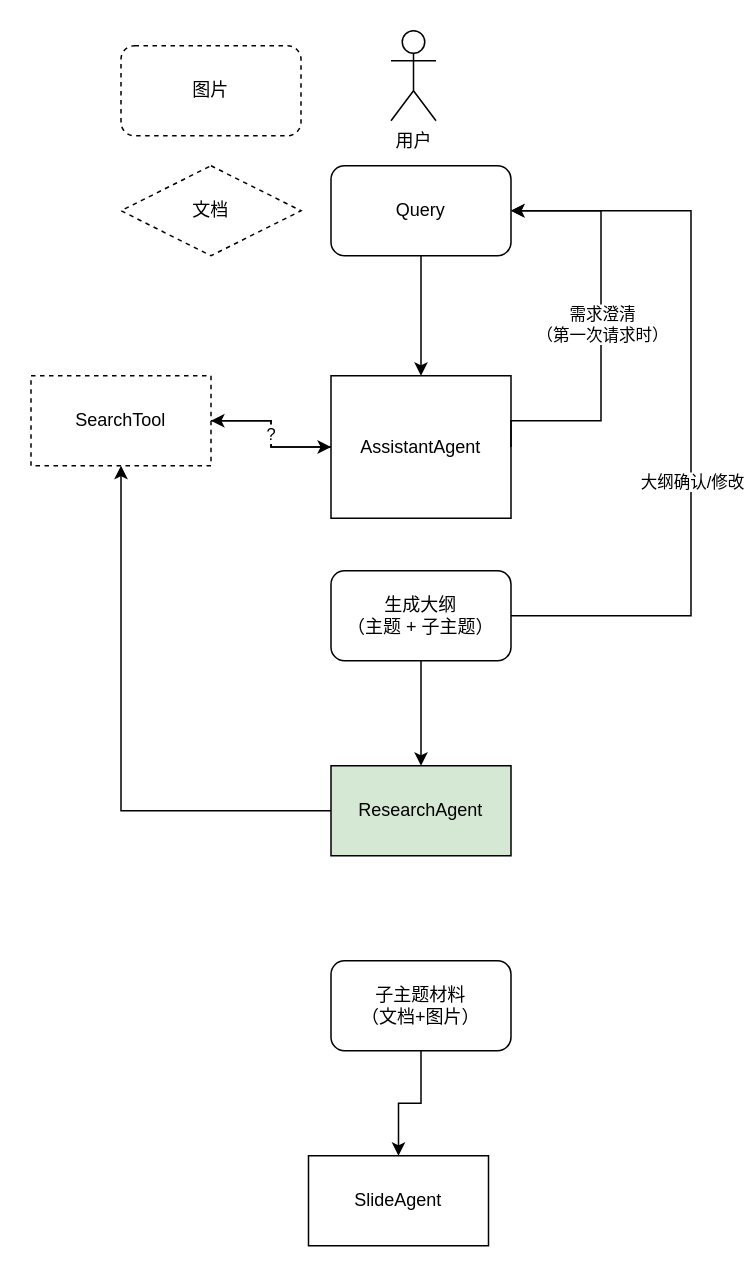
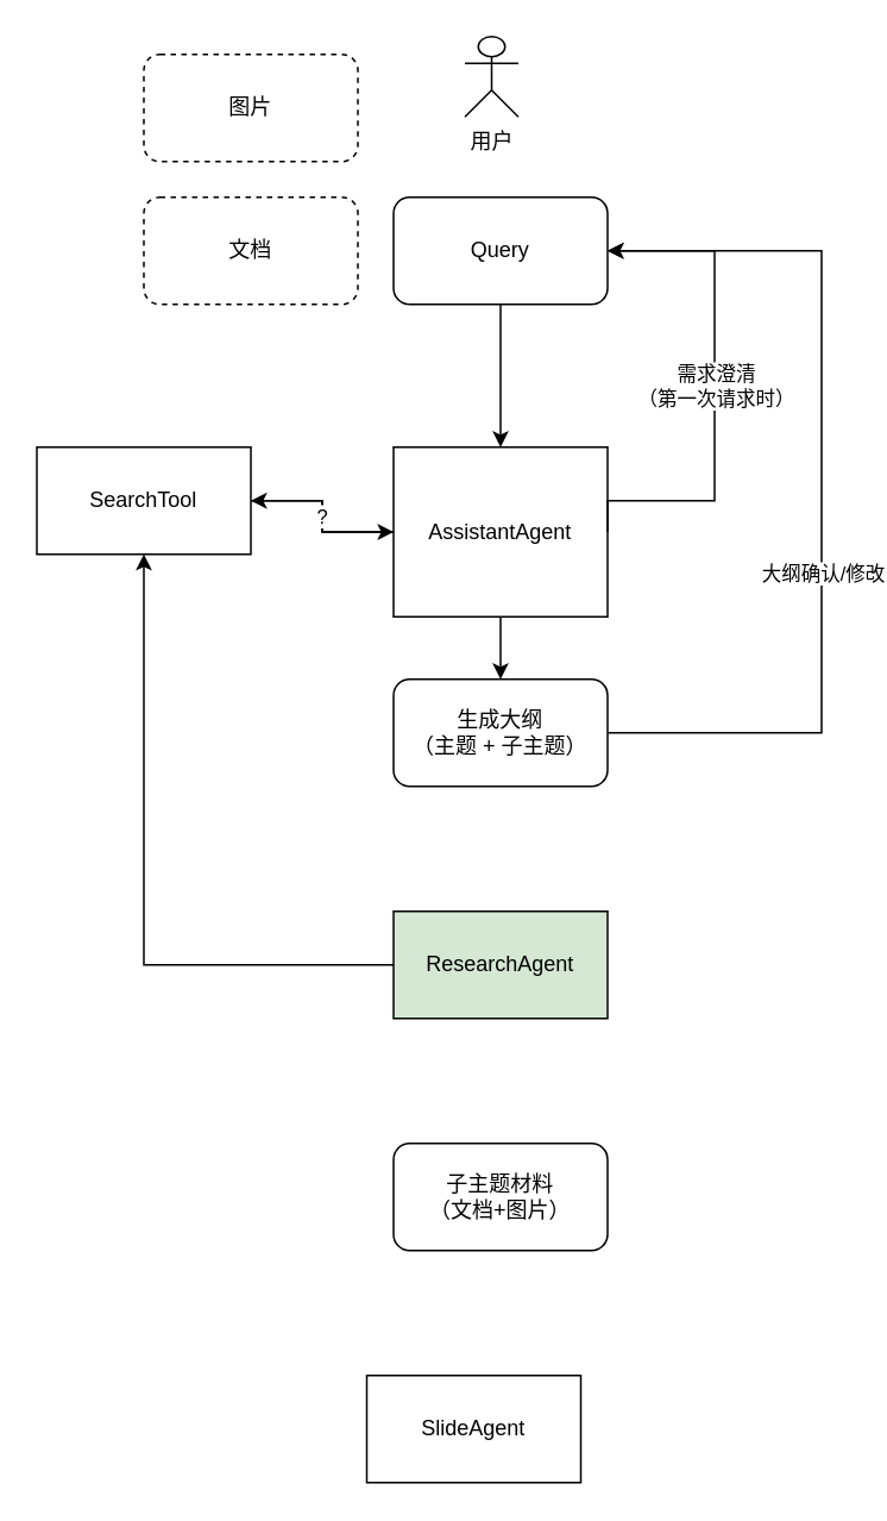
  <mxCell id="0" />
  <mxCell id="1" parent="0" />
  <mxCell id="2" style="edgeStyle=orthogonalEdgeStyle;rounded=0;orthogonalLoop=1;jettySize=auto;html=1;" edge="1" parent="1" source="3" target="6"><mxGeometry relative="1" as="geometry" /></mxCell>
  <mxCell id="3" value="Query" style="rounded=1;whiteSpace=wrap;html=1;" vertex="1" parent="1"><mxGeometry x="220" y="110" width="120" height="60" as="geometry" /></mxCell>
+ <mxCell id="4" value="" style="edgeStyle=orthogonalEdgeStyle;rounded=0;orthogonalLoop=1;jettySize=auto;html=1;" edge="1" parent="1" source="6" target="18"><mxGeometry relative="1" as="geometry" /></mxCell>
  <mxCell id="5" style="edgeStyle=orthogonalEdgeStyle;rounded=0;orthogonalLoop=1;jettySize=auto;html=1;entryX=1;entryY=0.5;entryDx=0;entryDy=0;" edge="1" parent="1" source="6" target="20"><mxGeometry relative="1" as="geometry" /></mxCell>
  <mxCell id="6" value="AssistantAgent" style="rounded=0;whiteSpace=wrap;html=1;" vertex="1" parent="1"><mxGeometry x="220" y="250" width="120" height="95" as="geometry" /></mxCell>
  <mxCell id="7" value="" style="edgeStyle=orthogonalEdgeStyle;rounded=0;orthogonalLoop=1;jettySize=auto;html=1;" edge="1" parent="1" source="8" target="20"><mxGeometry relative="1" as="geometry" /></mxCell>
  <mxCell id="8" value="ResearchAgent" style="rounded=0;whiteSpace=wrap;html=1;fillColor=#d5e8d4;" vertex="1" parent="1"><mxGeometry x="220" y="510" width="120" height="60" as="geometry" /></mxCell>
  <mxCell id="9" value="SlideAgent" style="rounded=0;whiteSpace=wrap;html=1;" vertex="1" parent="1"><mxGeometry x="205" y="770" width="120" height="60" as="geometry" /></mxCell>
  <mxCell id="10" style="edgeStyle=orthogonalEdgeStyle;rounded=0;orthogonalLoop=1;jettySize=auto;html=1;entryX=1;entryY=0.5;entryDx=0;entryDy=0;exitX=1;exitY=0.5;exitDx=0;exitDy=0;" edge="1" parent="1" source="6" target="3"><mxGeometry relative="1" as="geometry"><mxPoint x="480" y="240" as="sourcePoint" /><Array as="points"><mxPoint x="400" y="280" /><mxPoint x="400" y="140" /></Array></mxGeometry></mxCell>
  <mxCell id="11" value="需求澄清&lt;div&gt;（第一次请求时）&lt;/div&gt;" style="edgeLabel;html=1;align=center;verticalAlign=middle;resizable=0;points=[];" vertex="1" connectable="0" parent="10"><mxGeometry x="0.314" relative="1" as="geometry"><mxPoint y="40" as="offset" /></mxGeometry></mxCell>
- <mxCell id="12" value="用户" style="shape=umlActor;verticalLabelPosition=bottom;verticalAlign=top;html=1;outlineConnect=0;" vertex="1" parent="1"><mxGeometry x="260" y="20" width="30" height="60" as="geometry" /></mxCell>
+ <mxCell id="12" value="用户" style="shape=umlActor;verticalLabelPosition=bottom;verticalAlign=top;html=1;outlineConnect=0;" vertex="1" parent="1"><mxGeometry x="260" y="20" width="30" height="45" as="geometry" /></mxCell>
  <mxCell id="13" value="图片" style="rounded=1;whiteSpace=wrap;html=1;dashed=1;" vertex="1" parent="1"><mxGeometry x="80" y="30" width="120" height="60" as="geometry" /></mxCell>
- <mxCell id="14" value="文档" style="rhombus;whiteSpace=wrap;html=1;dashed=1;" vertex="1" parent="1"><mxGeometry x="80" y="110" width="120" height="60" as="geometry" /></mxCell>
+ <mxCell id="14" value="文档" style="rounded=1;whiteSpace=wrap;html=1;dashed=1;" vertex="1" parent="1"><mxGeometry x="80" y="110" width="120" height="60" as="geometry" /></mxCell>
  <mxCell id="15" style="edgeStyle=orthogonalEdgeStyle;rounded=0;orthogonalLoop=1;jettySize=auto;html=1;" edge="1" parent="1" source="18"><mxGeometry relative="1" as="geometry"><mxPoint x="340" y="140" as="targetPoint" /><Array as="points"><mxPoint x="460" y="410" /><mxPoint x="460" y="140" /></Array></mxGeometry></mxCell>
  <mxCell id="16" value="大纲确认/修改" style="edgeLabel;html=1;align=center;verticalAlign=middle;resizable=0;points=[];" vertex="1" connectable="0" parent="15"><mxGeometry x="-0.176" relative="1" as="geometry"><mxPoint as="offset" /></mxGeometry></mxCell>
- <mxCell id="17" style="edgeStyle=orthogonalEdgeStyle;rounded=0;orthogonalLoop=1;jettySize=auto;html=1;entryX=0.5;entryY=0;entryDx=0;entryDy=0;" edge="1" parent="1" source="18" target="8"><mxGeometry relative="1" as="geometry" /></mxCell>
  <mxCell id="18" value="生成大纲&lt;div&gt;（主题 + 子主题）&lt;/div&gt;" style="rounded=1;whiteSpace=wrap;html=1;" vertex="1" parent="1"><mxGeometry x="220" y="380" width="120" height="60" as="geometry" /></mxCell>
  <mxCell id="19" value="?" style="edgeStyle=orthogonalEdgeStyle;rounded=0;orthogonalLoop=1;jettySize=auto;html=1;entryX=0;entryY=0.5;entryDx=0;entryDy=0;" edge="1" parent="1" source="20" target="6"><mxGeometry relative="1" as="geometry" /></mxCell>
- <mxCell id="20" value="SearchTool" style="rounded=0;whiteSpace=wrap;html=1;dashed=1;" vertex="1" parent="1"><mxGeometry x="20" y="250" width="120" height="60" as="geometry" /></mxCell>
- <mxCell id="21" value="" style="edgeStyle=orthogonalEdgeStyle;rounded=0;orthogonalLoop=1;jettySize=auto;html=1;" edge="1" parent="1" source="22" target="9"><mxGeometry relative="1" as="geometry" /></mxCell>
+ <mxCell id="20" value="SearchTool" style="rounded=0;whiteSpace=wrap;html=1;" vertex="1" parent="1"><mxGeometry x="20" y="250" width="120" height="60" as="geometry" /></mxCell>
  <mxCell id="22" value="子主题材料&lt;div&gt;（文档+图片）&lt;/div&gt;" style="rounded=1;whiteSpace=wrap;html=1;" vertex="1" parent="1"><mxGeometry x="220" y="640" width="120" height="60" as="geometry" /></mxCell>
